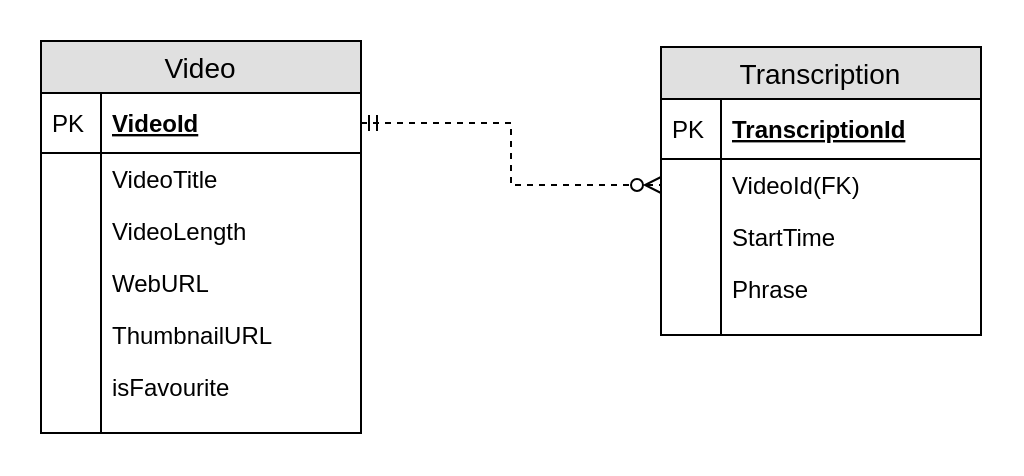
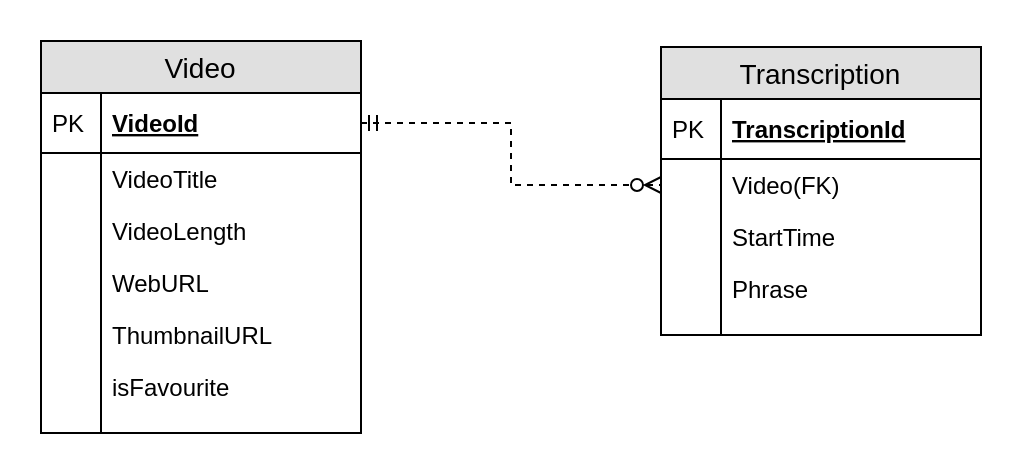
  <mxCell id="0" />
  <mxCell id="1" parent="0" />
  <mxCell id="2" value="Video" style="swimlane;fontStyle=0;childLayout=stackLayout;horizontal=1;startSize=26;fillColor=#e0e0e0;horizontalStack=0;resizeParent=1;resizeParentMax=0;resizeLast=0;collapsible=1;marginBottom=0;swimlaneFillColor=#ffffff;align=center;fontSize=14;" vertex="1" parent="1"><mxGeometry x="20" y="20" width="160" height="196" as="geometry" /></mxCell>
  <mxCell id="3" value="VideoId" style="shape=partialRectangle;top=0;left=0;right=0;bottom=1;align=left;verticalAlign=middle;fillColor=none;spacingLeft=34;spacingRight=4;overflow=hidden;rotatable=0;points=[[0,0.5],[1,0.5]];portConstraint=eastwest;dropTarget=0;fontStyle=5;fontSize=12;" vertex="1" parent="2"><mxGeometry y="26" width="160" height="30" as="geometry" /></mxCell>
  <mxCell id="4" value="PK" style="shape=partialRectangle;top=0;left=0;bottom=0;fillColor=none;align=left;verticalAlign=middle;spacingLeft=4;spacingRight=4;overflow=hidden;rotatable=0;points=[];portConstraint=eastwest;part=1;fontSize=12;" vertex="1" connectable="0" parent="3"><mxGeometry width="30" height="30" as="geometry" /></mxCell>
  <mxCell id="5" value="VideoTitle" style="shape=partialRectangle;top=0;left=0;right=0;bottom=0;align=left;verticalAlign=top;fillColor=none;spacingLeft=34;spacingRight=4;overflow=hidden;rotatable=0;points=[[0,0.5],[1,0.5]];portConstraint=eastwest;dropTarget=0;fontSize=12;" vertex="1" parent="2"><mxGeometry y="56" width="160" height="26" as="geometry" /></mxCell>
  <mxCell id="6" value="" style="shape=partialRectangle;top=0;left=0;bottom=0;fillColor=none;align=left;verticalAlign=top;spacingLeft=4;spacingRight=4;overflow=hidden;rotatable=0;points=[];portConstraint=eastwest;part=1;fontSize=12;" vertex="1" connectable="0" parent="5"><mxGeometry width="30" height="26" as="geometry" /></mxCell>
  <mxCell id="7" value="VideoLength" style="shape=partialRectangle;top=0;left=0;right=0;bottom=0;align=left;verticalAlign=top;fillColor=none;spacingLeft=34;spacingRight=4;overflow=hidden;rotatable=0;points=[[0,0.5],[1,0.5]];portConstraint=eastwest;dropTarget=0;fontSize=12;" vertex="1" parent="2"><mxGeometry y="82" width="160" height="26" as="geometry" /></mxCell>
  <mxCell id="8" value="" style="shape=partialRectangle;top=0;left=0;bottom=0;fillColor=none;align=left;verticalAlign=top;spacingLeft=4;spacingRight=4;overflow=hidden;rotatable=0;points=[];portConstraint=eastwest;part=1;fontSize=12;" vertex="1" connectable="0" parent="7"><mxGeometry width="30" height="26" as="geometry" /></mxCell>
  <mxCell id="9" value="WebURL" style="shape=partialRectangle;top=0;left=0;right=0;bottom=0;align=left;verticalAlign=top;fillColor=none;spacingLeft=34;spacingRight=4;overflow=hidden;rotatable=0;points=[[0,0.5],[1,0.5]];portConstraint=eastwest;dropTarget=0;fontSize=12;" vertex="1" parent="2"><mxGeometry y="108" width="160" height="26" as="geometry" /></mxCell>
  <mxCell id="10" value="" style="shape=partialRectangle;top=0;left=0;bottom=0;fillColor=none;align=left;verticalAlign=top;spacingLeft=4;spacingRight=4;overflow=hidden;rotatable=0;points=[];portConstraint=eastwest;part=1;fontSize=12;" vertex="1" connectable="0" parent="9"><mxGeometry width="30" height="26" as="geometry" /></mxCell>
  <mxCell id="11" value="ThumbnailURL" style="shape=partialRectangle;top=0;left=0;right=0;bottom=0;align=left;verticalAlign=top;fillColor=none;spacingLeft=34;spacingRight=4;overflow=hidden;rotatable=0;points=[[0,0.5],[1,0.5]];portConstraint=eastwest;dropTarget=0;fontSize=12;" vertex="1" parent="2"><mxGeometry y="134" width="160" height="26" as="geometry" /></mxCell>
  <mxCell id="12" value="" style="shape=partialRectangle;top=0;left=0;bottom=0;fillColor=none;align=left;verticalAlign=top;spacingLeft=4;spacingRight=4;overflow=hidden;rotatable=0;points=[];portConstraint=eastwest;part=1;fontSize=12;" vertex="1" connectable="0" parent="11"><mxGeometry width="30" height="26" as="geometry" /></mxCell>
  <mxCell id="13" value="isFavourite" style="shape=partialRectangle;top=0;left=0;right=0;bottom=0;align=left;verticalAlign=top;fillColor=none;spacingLeft=34;spacingRight=4;overflow=hidden;rotatable=0;points=[[0,0.5],[1,0.5]];portConstraint=eastwest;dropTarget=0;fontSize=12;" vertex="1" parent="2"><mxGeometry y="160" width="160" height="26" as="geometry" /></mxCell>
  <mxCell id="14" value="" style="shape=partialRectangle;top=0;left=0;bottom=0;fillColor=none;align=left;verticalAlign=top;spacingLeft=4;spacingRight=4;overflow=hidden;rotatable=0;points=[];portConstraint=eastwest;part=1;fontSize=12;" vertex="1" connectable="0" parent="13"><mxGeometry width="30" height="26" as="geometry" /></mxCell>
  <mxCell id="15" value="" style="shape=partialRectangle;top=0;left=0;right=0;bottom=0;align=left;verticalAlign=top;fillColor=none;spacingLeft=34;spacingRight=4;overflow=hidden;rotatable=0;points=[[0,0.5],[1,0.5]];portConstraint=eastwest;dropTarget=0;fontSize=12;" vertex="1" parent="2"><mxGeometry y="186" width="160" height="10" as="geometry" /></mxCell>
  <mxCell id="16" value="" style="shape=partialRectangle;top=0;left=0;bottom=0;fillColor=none;align=left;verticalAlign=top;spacingLeft=4;spacingRight=4;overflow=hidden;rotatable=0;points=[];portConstraint=eastwest;part=1;fontSize=12;" vertex="1" connectable="0" parent="15"><mxGeometry width="30" height="10" as="geometry" /></mxCell>
  <mxCell id="17" value="Transcription" style="swimlane;fontStyle=0;childLayout=stackLayout;horizontal=1;startSize=26;fillColor=#e0e0e0;horizontalStack=0;resizeParent=1;resizeParentMax=0;resizeLast=0;collapsible=1;marginBottom=0;swimlaneFillColor=#ffffff;align=center;fontSize=14;" vertex="1" parent="1"><mxGeometry x="330" y="23" width="160" height="144" as="geometry" /></mxCell>
  <mxCell id="18" value="TranscriptionId" style="shape=partialRectangle;top=0;left=0;right=0;bottom=1;align=left;verticalAlign=middle;fillColor=none;spacingLeft=34;spacingRight=4;overflow=hidden;rotatable=0;points=[[0,0.5],[1,0.5]];portConstraint=eastwest;dropTarget=0;fontStyle=5;fontSize=12;" vertex="1" parent="17"><mxGeometry y="26" width="160" height="30" as="geometry" /></mxCell>
  <mxCell id="19" value="PK" style="shape=partialRectangle;top=0;left=0;bottom=0;fillColor=none;align=left;verticalAlign=middle;spacingLeft=4;spacingRight=4;overflow=hidden;rotatable=0;points=[];portConstraint=eastwest;part=1;fontSize=12;" vertex="1" connectable="0" parent="18"><mxGeometry width="30" height="30" as="geometry" /></mxCell>
- <mxCell id="20" value="VideoId(FK)" style="shape=partialRectangle;top=0;left=0;right=0;bottom=0;align=left;verticalAlign=top;fillColor=none;spacingLeft=34;spacingRight=4;overflow=hidden;rotatable=0;points=[[0,0.5],[1,0.5]];portConstraint=eastwest;dropTarget=0;fontSize=12;" vertex="1" parent="17"><mxGeometry y="56" width="160" height="26" as="geometry" /></mxCell>
+ <mxCell id="20" value="Video(FK)" style="shape=partialRectangle;top=0;left=0;right=0;bottom=0;align=left;verticalAlign=top;fillColor=none;spacingLeft=34;spacingRight=4;overflow=hidden;rotatable=0;points=[[0,0.5],[1,0.5]];portConstraint=eastwest;dropTarget=0;fontSize=12;" vertex="1" parent="17"><mxGeometry y="56" width="160" height="26" as="geometry" /></mxCell>
  <mxCell id="21" value="" style="shape=partialRectangle;top=0;left=0;bottom=0;fillColor=none;align=left;verticalAlign=top;spacingLeft=4;spacingRight=4;overflow=hidden;rotatable=0;points=[];portConstraint=eastwest;part=1;fontSize=12;" vertex="1" connectable="0" parent="20"><mxGeometry width="30" height="26" as="geometry" /></mxCell>
  <mxCell id="22" value="StartTime" style="shape=partialRectangle;top=0;left=0;right=0;bottom=0;align=left;verticalAlign=top;fillColor=none;spacingLeft=34;spacingRight=4;overflow=hidden;rotatable=0;points=[[0,0.5],[1,0.5]];portConstraint=eastwest;dropTarget=0;fontSize=12;" vertex="1" parent="17"><mxGeometry y="82" width="160" height="26" as="geometry" /></mxCell>
  <mxCell id="23" value="" style="shape=partialRectangle;top=0;left=0;bottom=0;fillColor=none;align=left;verticalAlign=top;spacingLeft=4;spacingRight=4;overflow=hidden;rotatable=0;points=[];portConstraint=eastwest;part=1;fontSize=12;" vertex="1" connectable="0" parent="22"><mxGeometry width="30" height="26" as="geometry" /></mxCell>
  <mxCell id="24" value="Phrase" style="shape=partialRectangle;top=0;left=0;right=0;bottom=0;align=left;verticalAlign=top;fillColor=none;spacingLeft=34;spacingRight=4;overflow=hidden;rotatable=0;points=[[0,0.5],[1,0.5]];portConstraint=eastwest;dropTarget=0;fontSize=12;" vertex="1" parent="17"><mxGeometry y="108" width="160" height="26" as="geometry" /></mxCell>
  <mxCell id="25" value="" style="shape=partialRectangle;top=0;left=0;bottom=0;fillColor=none;align=left;verticalAlign=top;spacingLeft=4;spacingRight=4;overflow=hidden;rotatable=0;points=[];portConstraint=eastwest;part=1;fontSize=12;" vertex="1" connectable="0" parent="24"><mxGeometry width="30" height="26" as="geometry" /></mxCell>
  <mxCell id="26" value="" style="shape=partialRectangle;top=0;left=0;right=0;bottom=0;align=left;verticalAlign=top;fillColor=none;spacingLeft=34;spacingRight=4;overflow=hidden;rotatable=0;points=[[0,0.5],[1,0.5]];portConstraint=eastwest;dropTarget=0;fontSize=12;" vertex="1" parent="17"><mxGeometry y="134" width="160" height="10" as="geometry" /></mxCell>
  <mxCell id="27" value="" style="shape=partialRectangle;top=0;left=0;bottom=0;fillColor=none;align=left;verticalAlign=top;spacingLeft=4;spacingRight=4;overflow=hidden;rotatable=0;points=[];portConstraint=eastwest;part=1;fontSize=12;" vertex="1" connectable="0" parent="26"><mxGeometry width="30" height="10" as="geometry" /></mxCell>
  <mxCell id="28" style="edgeStyle=orthogonalEdgeStyle;rounded=0;orthogonalLoop=1;jettySize=auto;html=1;exitX=1;exitY=0.5;exitDx=0;exitDy=0;entryX=0;entryY=0.5;entryDx=0;entryDy=0;startArrow=ERmandOne;startFill=0;endArrow=ERzeroToMany;endFill=1;dashed=1;" edge="1" parent="1" source="3" target="20"><mxGeometry relative="1" as="geometry" /></mxCell>
